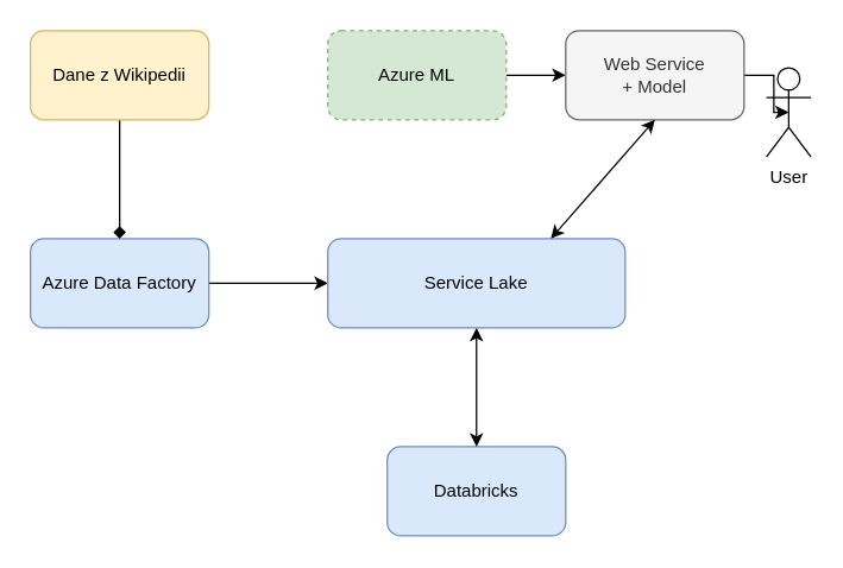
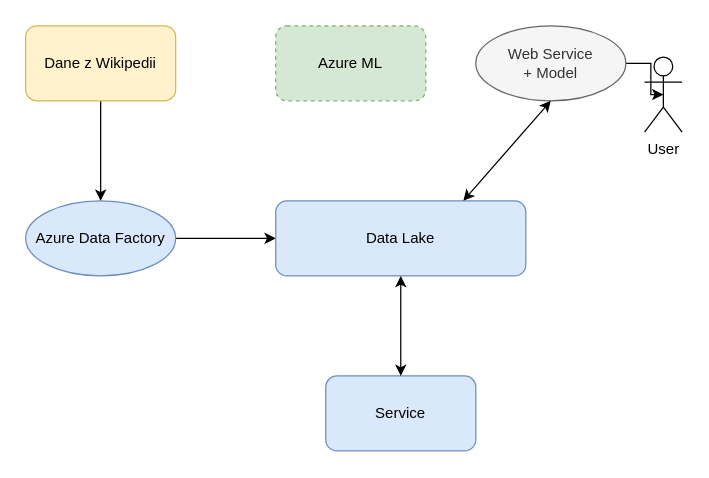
  <mxCell id="0" />
  <mxCell id="1" parent="0" />
- <mxCell id="2" style="edgeStyle=orthogonalEdgeStyle;rounded=0;orthogonalLoop=1;jettySize=auto;html=1;entryX=0;entryY=0.5;entryDx=0;entryDy=0;" edge="1" parent="1" source="3" target="7"><mxGeometry relative="1" as="geometry" /></mxCell>
  <mxCell id="3" value="Azure ML" style="rounded=1;whiteSpace=wrap;html=1;fillColor=#d5e8d4;strokeColor=#82b366;dashed=1;" vertex="1" parent="1"><mxGeometry x="220" y="20" width="120" height="60" as="geometry" /></mxCell>
  <mxCell id="4" value="" style="edgeStyle=orthogonalEdgeStyle;rounded=0;orthogonalLoop=1;jettySize=auto;html=1;" edge="1" parent="1" source="5" target="10"><mxGeometry relative="1" as="geometry" /></mxCell>
- <mxCell id="5" value="Azure Data Factory" style="rounded=1;whiteSpace=wrap;html=1;fillColor=#dae8fc;strokeColor=#6c8ebf;" vertex="1" parent="1"><mxGeometry x="20" y="160" width="120" height="60" as="geometry" /></mxCell>
+ <mxCell id="5" value="Azure Data Factory" style="ellipse;whiteSpace=wrap;html=1;fillColor=#dae8fc;strokeColor=#6c8ebf;" vertex="1" parent="1"><mxGeometry x="20" y="160" width="120" height="60" as="geometry" /></mxCell>
  <mxCell id="6" value="" style="edgeStyle=orthogonalEdgeStyle;rounded=0;orthogonalLoop=1;jettySize=auto;html=1;entryX=0.5;entryY=0.5;entryDx=0;entryDy=0;entryPerimeter=0;" edge="1" parent="1" source="7" target="14"><mxGeometry relative="1" as="geometry"><mxPoint x="580" y="50" as="targetPoint" /></mxGeometry></mxCell>
- <mxCell id="7" value="Web Service&lt;br&gt;+ Model" style="whiteSpace=wrap;html=1;rounded=1;fillColor=#f5f5f5;strokeColor=#666666;fontColor=#333333;" vertex="1" parent="1"><mxGeometry x="380" y="20" width="120" height="60" as="geometry" /></mxCell>
- <mxCell id="8" value="" style="edgeStyle=orthogonalEdgeStyle;rounded=0;orthogonalLoop=1;jettySize=auto;html=1;endArrow=diamond;" edge="1" parent="1" source="9" target="5"><mxGeometry relative="1" as="geometry" /></mxCell>
+ <mxCell id="7" value="Web Service&lt;br&gt;+ Model" style="ellipse;whiteSpace=wrap;html=1;fillColor=#f5f5f5;strokeColor=#666666;fontColor=#333333;" vertex="1" parent="1"><mxGeometry x="380" y="20" width="120" height="60" as="geometry" /></mxCell>
+ <mxCell id="8" value="" style="edgeStyle=orthogonalEdgeStyle;rounded=0;orthogonalLoop=1;jettySize=auto;html=1;" edge="1" parent="1" source="9" target="5"><mxGeometry relative="1" as="geometry" /></mxCell>
  <mxCell id="9" value="Dane z Wikipedii" style="rounded=1;whiteSpace=wrap;html=1;fillColor=#fff2cc;strokeColor=#d6b656;" vertex="1" parent="1"><mxGeometry x="20" y="20" width="120" height="60" as="geometry" /></mxCell>
- <mxCell id="10" value="Service Lake" style="whiteSpace=wrap;html=1;rounded=1;fillColor=#dae8fc;strokeColor=#6c8ebf;" vertex="1" parent="1"><mxGeometry x="220" y="160" width="200" height="60" as="geometry" /></mxCell>
- <mxCell id="11" value="Databricks" style="whiteSpace=wrap;html=1;rounded=1;fillColor=#dae8fc;strokeColor=#6c8ebf;" vertex="1" parent="1"><mxGeometry x="260" y="300" width="120" height="60" as="geometry" /></mxCell>
+ <mxCell id="10" value="Data Lake" style="whiteSpace=wrap;html=1;rounded=1;fillColor=#dae8fc;strokeColor=#6c8ebf;" vertex="1" parent="1"><mxGeometry x="220" y="160" width="200" height="60" as="geometry" /></mxCell>
+ <mxCell id="11" value="Service" style="whiteSpace=wrap;html=1;rounded=1;fillColor=#dae8fc;strokeColor=#6c8ebf;" vertex="1" parent="1"><mxGeometry x="260" y="300" width="120" height="60" as="geometry" /></mxCell>
  <mxCell id="12" value="" style="endArrow=classic;startArrow=classic;html=1;exitX=0.75;exitY=0;exitDx=0;exitDy=0;entryX=0.5;entryY=1;entryDx=0;entryDy=0;" edge="1" parent="1" source="10" target="7"><mxGeometry width="50" height="50" relative="1" as="geometry"><mxPoint x="430" y="160" as="sourcePoint" /><mxPoint x="480" y="110" as="targetPoint" /></mxGeometry></mxCell>
  <mxCell id="13" value="" style="endArrow=classic;startArrow=classic;html=1;entryX=0.5;entryY=1;entryDx=0;entryDy=0;exitX=0.5;exitY=0;exitDx=0;exitDy=0;" edge="1" parent="1" source="11" target="10"><mxGeometry width="50" height="50" relative="1" as="geometry"><mxPoint x="290" y="280" as="sourcePoint" /><mxPoint x="340" y="230" as="targetPoint" /></mxGeometry></mxCell>
  <mxCell id="14" value="User" style="shape=umlActor;verticalLabelPosition=bottom;verticalAlign=top;html=1;outlineConnect=0;" vertex="1" parent="1"><mxGeometry x="515" y="45" width="30" height="60" as="geometry" /></mxCell>
